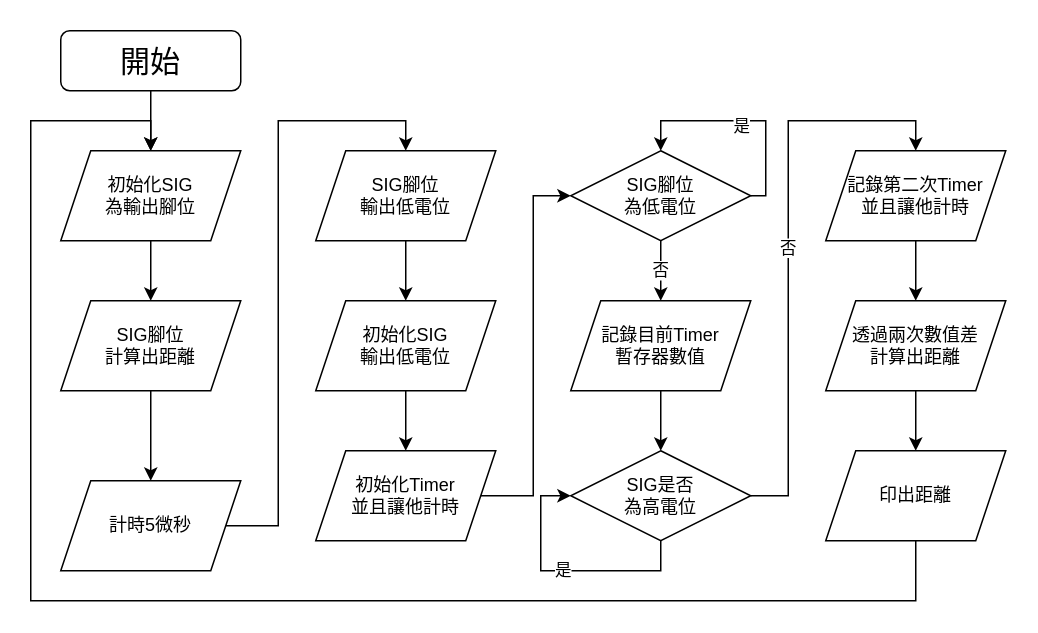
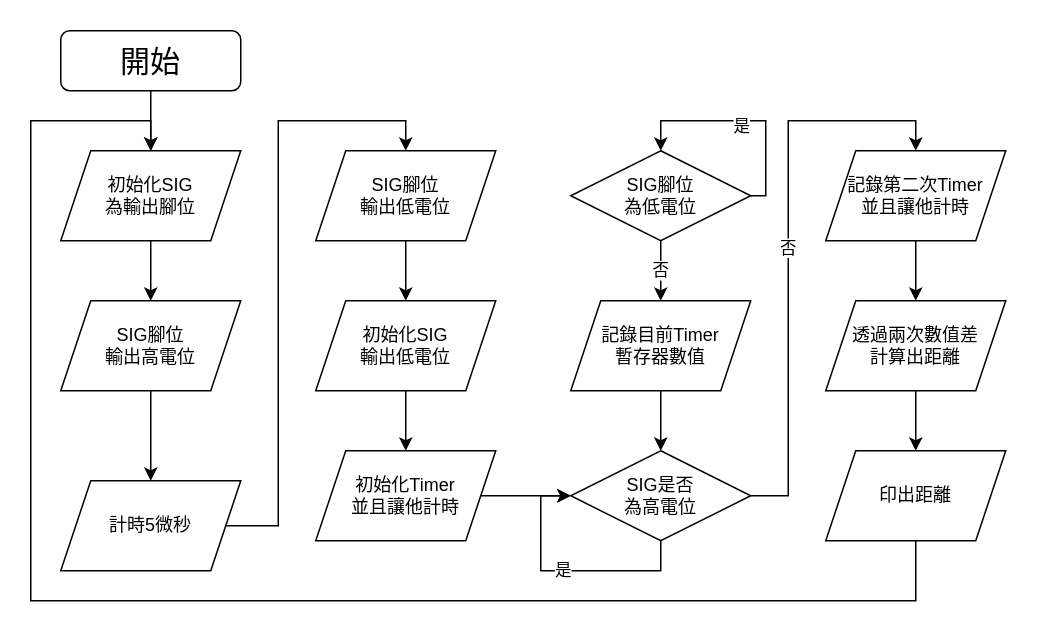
  <mxCell id="0" />
  <mxCell id="1" parent="0" />
  <mxCell id="2" value="" style="edgeStyle=orthogonalEdgeStyle;rounded=0;orthogonalLoop=1;jettySize=auto;html=1;" edge="1" parent="1" source="3" target="21"><mxGeometry relative="1" as="geometry" /></mxCell>
  <mxCell id="3" value="&lt;font style=&quot;font-size: 20px&quot;&gt;開始&lt;/font&gt;" style="rounded=1;whiteSpace=wrap;html=1;fontSize=12;glass=0;strokeWidth=1;shadow=0;" parent="1" vertex="1"><mxGeometry x="40" y="20" width="120" height="40" as="geometry" /></mxCell>
  <mxCell id="4" value="" style="edgeStyle=orthogonalEdgeStyle;rounded=0;orthogonalLoop=1;jettySize=auto;html=1;" edge="1" parent="1" source="5" target="7"><mxGeometry relative="1" as="geometry" /></mxCell>
- <mxCell id="5" value="SIG腳位&lt;br&gt;計算出距離" style="shape=parallelogram;perimeter=parallelogramPerimeter;whiteSpace=wrap;html=1;fixedSize=1;" vertex="1" parent="1"><mxGeometry x="40" y="200" width="120" height="60" as="geometry" /></mxCell>
+ <mxCell id="5" value="SIG腳位&lt;br&gt;輸出高電位" style="shape=parallelogram;perimeter=parallelogramPerimeter;whiteSpace=wrap;html=1;fixedSize=1;" vertex="1" parent="1"><mxGeometry x="40" y="200" width="120" height="60" as="geometry" /></mxCell>
  <mxCell id="6" value="" style="edgeStyle=orthogonalEdgeStyle;rounded=0;orthogonalLoop=1;jettySize=auto;html=1;entryX=0.5;entryY=0;entryDx=0;entryDy=0;" edge="1" parent="1" source="7" target="9"><mxGeometry relative="1" as="geometry" /></mxCell>
  <mxCell id="7" value="計時5微秒" style="shape=parallelogram;perimeter=parallelogramPerimeter;whiteSpace=wrap;html=1;fixedSize=1;" vertex="1" parent="1"><mxGeometry x="40" y="320" width="120" height="60" as="geometry" /></mxCell>
  <mxCell id="8" style="edgeStyle=orthogonalEdgeStyle;rounded=0;orthogonalLoop=1;jettySize=auto;html=1;exitX=0.5;exitY=1;exitDx=0;exitDy=0;entryX=0.5;entryY=0;entryDx=0;entryDy=0;" edge="1" parent="1" source="9" target="11"><mxGeometry relative="1" as="geometry" /></mxCell>
  <mxCell id="9" value="SIG腳位&lt;br&gt;輸出低電位" style="shape=parallelogram;perimeter=parallelogramPerimeter;whiteSpace=wrap;html=1;fixedSize=1;" vertex="1" parent="1"><mxGeometry x="210" y="100" width="120" height="60" as="geometry" /></mxCell>
  <mxCell id="10" value="" style="edgeStyle=orthogonalEdgeStyle;rounded=0;orthogonalLoop=1;jettySize=auto;html=1;" edge="1" parent="1" source="11" target="23"><mxGeometry relative="1" as="geometry" /></mxCell>
  <mxCell id="11" value="初始化SIG&lt;br&gt;輸出低電位" style="shape=parallelogram;perimeter=parallelogramPerimeter;whiteSpace=wrap;html=1;fixedSize=1;" vertex="1" parent="1"><mxGeometry x="210" y="200" width="120" height="60" as="geometry" /></mxCell>
  <mxCell id="12" value="否" style="edgeStyle=orthogonalEdgeStyle;rounded=0;orthogonalLoop=1;jettySize=auto;html=1;exitX=0.5;exitY=1;exitDx=0;exitDy=0;" edge="1" parent="1" source="13" target="15"><mxGeometry relative="1" as="geometry" /></mxCell>
  <mxCell id="13" value="SIG腳位&lt;br&gt;為低電位" style="shape=rhombus;perimeter=rhombusPerimeter;whiteSpace=wrap;html=1;fixedSize=1;" vertex="1" parent="1"><mxGeometry x="380" y="100" width="120" height="60" as="geometry" /></mxCell>
  <mxCell id="14" style="edgeStyle=orthogonalEdgeStyle;rounded=0;orthogonalLoop=1;jettySize=auto;html=1;exitX=0.5;exitY=1;exitDx=0;exitDy=0;entryX=0.5;entryY=0;entryDx=0;entryDy=0;" edge="1" parent="1" source="15" target="27"><mxGeometry relative="1" as="geometry" /></mxCell>
  <mxCell id="15" value="記錄目前Timer&lt;br&gt;暫存器數值" style="shape=parallelogram;perimeter=parallelogramPerimeter;whiteSpace=wrap;html=1;fixedSize=1;" vertex="1" parent="1"><mxGeometry x="380" y="200" width="120" height="60" as="geometry" /></mxCell>
  <mxCell id="16" value="" style="edgeStyle=orthogonalEdgeStyle;rounded=0;orthogonalLoop=1;jettySize=auto;html=1;" edge="1" parent="1" source="17" target="19"><mxGeometry relative="1" as="geometry" /></mxCell>
  <mxCell id="17" value="記錄第二次Timer&lt;br&gt;並且讓他計時" style="shape=parallelogram;perimeter=parallelogramPerimeter;whiteSpace=wrap;html=1;fixedSize=1;" vertex="1" parent="1"><mxGeometry x="550" y="100" width="120" height="60" as="geometry" /></mxCell>
  <mxCell id="18" value="" style="edgeStyle=orthogonalEdgeStyle;rounded=0;orthogonalLoop=1;jettySize=auto;html=1;" edge="1" parent="1" source="19" target="30"><mxGeometry relative="1" as="geometry" /></mxCell>
  <mxCell id="19" value="透過兩次數值差&lt;br&gt;計算出距離" style="shape=parallelogram;perimeter=parallelogramPerimeter;whiteSpace=wrap;html=1;fixedSize=1;" vertex="1" parent="1"><mxGeometry x="550" y="200" width="120" height="60" as="geometry" /></mxCell>
  <mxCell id="20" value="" style="edgeStyle=orthogonalEdgeStyle;rounded=0;orthogonalLoop=1;jettySize=auto;html=1;" edge="1" parent="1" source="21" target="5"><mxGeometry relative="1" as="geometry" /></mxCell>
  <mxCell id="21" value="初始化SIG&lt;br&gt;為輸出腳位" style="shape=parallelogram;perimeter=parallelogramPerimeter;whiteSpace=wrap;html=1;fixedSize=1;" vertex="1" parent="1"><mxGeometry x="40" y="100" width="120" height="60" as="geometry" /></mxCell>
- <mxCell id="22" style="edgeStyle=orthogonalEdgeStyle;rounded=0;orthogonalLoop=1;jettySize=auto;html=1;exitX=1;exitY=0.5;exitDx=0;exitDy=0;entryX=0;entryY=0.5;entryDx=0;entryDy=0;" edge="1" parent="1" source="23" target="13"><mxGeometry relative="1" as="geometry" /></mxCell>
+ <mxCell id="22" style="edgeStyle=orthogonalEdgeStyle;rounded=0;orthogonalLoop=1;jettySize=auto;html=1;exitX=1;exitY=0.5;exitDx=0;exitDy=0;" edge="1" parent="1" source="23" target="27"><mxGeometry relative="1" as="geometry" /></mxCell>
  <mxCell id="23" value="初始化Timer&lt;br&gt;並且讓他計時" style="shape=parallelogram;perimeter=parallelogramPerimeter;whiteSpace=wrap;html=1;fixedSize=1;" vertex="1" parent="1"><mxGeometry x="210" y="300" width="120" height="60" as="geometry" /></mxCell>
  <mxCell id="24" style="edgeStyle=orthogonalEdgeStyle;rounded=0;orthogonalLoop=1;jettySize=auto;html=1;exitX=1;exitY=0.5;exitDx=0;exitDy=0;entryX=0.5;entryY=0;entryDx=0;entryDy=0;" edge="1" parent="1" source="13" target="13"><mxGeometry relative="1" as="geometry"><Array as="points"><mxPoint x="510" y="130" /><mxPoint x="510" y="80" /><mxPoint x="440" y="80" /></Array></mxGeometry></mxCell>
  <mxCell id="25" value="是" style="edgeLabel;html=1;align=center;verticalAlign=middle;resizable=0;points=[];" vertex="1" connectable="0" parent="24"><mxGeometry x="0.029" y="3" relative="1" as="geometry"><mxPoint as="offset" /></mxGeometry></mxCell>
  <mxCell id="26" value="否" style="edgeStyle=orthogonalEdgeStyle;rounded=0;orthogonalLoop=1;jettySize=auto;html=1;exitX=1;exitY=0.5;exitDx=0;exitDy=0;entryX=0.5;entryY=0;entryDx=0;entryDy=0;" edge="1" parent="1" source="27" target="17"><mxGeometry relative="1" as="geometry" /></mxCell>
  <mxCell id="27" value="SIG是否&lt;br&gt;為高電位" style="shape=rhombus;perimeter=rhombusPerimeter;whiteSpace=wrap;html=1;fixedSize=1;" vertex="1" parent="1"><mxGeometry x="380" y="300" width="120" height="60" as="geometry" /></mxCell>
  <mxCell id="28" value="是&lt;br&gt;" style="edgeStyle=orthogonalEdgeStyle;rounded=0;orthogonalLoop=1;jettySize=auto;html=1;exitX=0.5;exitY=1;exitDx=0;exitDy=0;entryX=0;entryY=0.5;entryDx=0;entryDy=0;" edge="1" parent="1" source="27" target="27"><mxGeometry relative="1" as="geometry"><Array as="points"><mxPoint x="440" y="380" /><mxPoint x="360" y="380" /><mxPoint x="360" y="330" /></Array></mxGeometry></mxCell>
  <mxCell id="29" style="edgeStyle=orthogonalEdgeStyle;rounded=0;orthogonalLoop=1;jettySize=auto;html=1;exitX=0.5;exitY=1;exitDx=0;exitDy=0;entryX=0.5;entryY=0;entryDx=0;entryDy=0;" edge="1" parent="1" source="30" target="21"><mxGeometry relative="1" as="geometry"><Array as="points"><mxPoint x="610" y="400" /><mxPoint x="20" y="400" /><mxPoint x="20" y="80" /><mxPoint x="100" y="80" /></Array></mxGeometry></mxCell>
  <mxCell id="30" value="印出距離" style="shape=parallelogram;perimeter=parallelogramPerimeter;whiteSpace=wrap;html=1;fixedSize=1;" vertex="1" parent="1"><mxGeometry x="550" y="300" width="120" height="60" as="geometry" /></mxCell>
